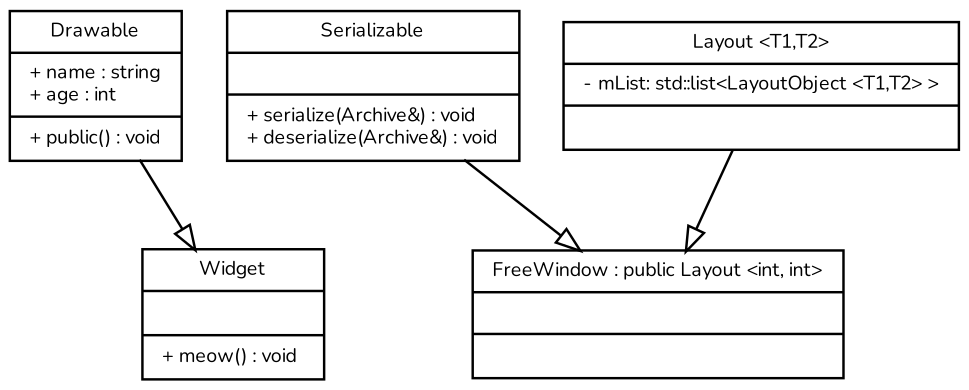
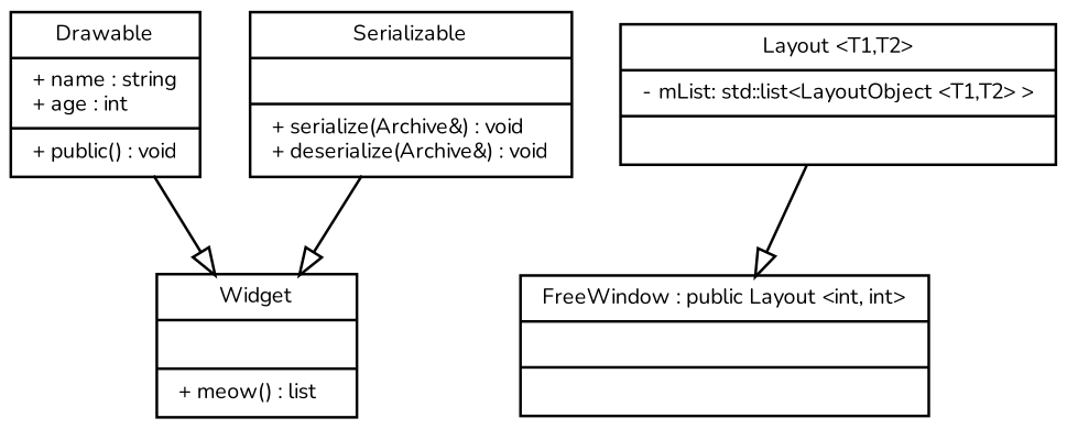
  digraph {
    fontname=Nunito
    fontsize=8
    node [fontname=Nunito fontsize=8 shape=record]
    edge [arrowhead=empty fontname=Nunito fontsize=8]
    n1 [label="{Drawable|+ name : string\l+ age : int\l|+ public() : void\l}"]
-   n2 [label="{Widget || + meow() : void \l}"]
+   n2 [label="{Widget || + meow() : list \l}"]
    n3 [label="{FreeWindow : public Layout &lt;int, int&gt;||}"]
    n4 [label="{Layout &lt;T1,T2&gt;|- mList: std::list&lt;LayoutObject &lt;T1,T2&gt; &gt;|}"]
    n5 [label="{Serializable||+ serialize(Archive&) : void\l+ deserialize(Archive&) : void\l }"]
    n1 -> n2
    n4 -> n3
-   n5 -> n3
+   n5 -> n2
  }
